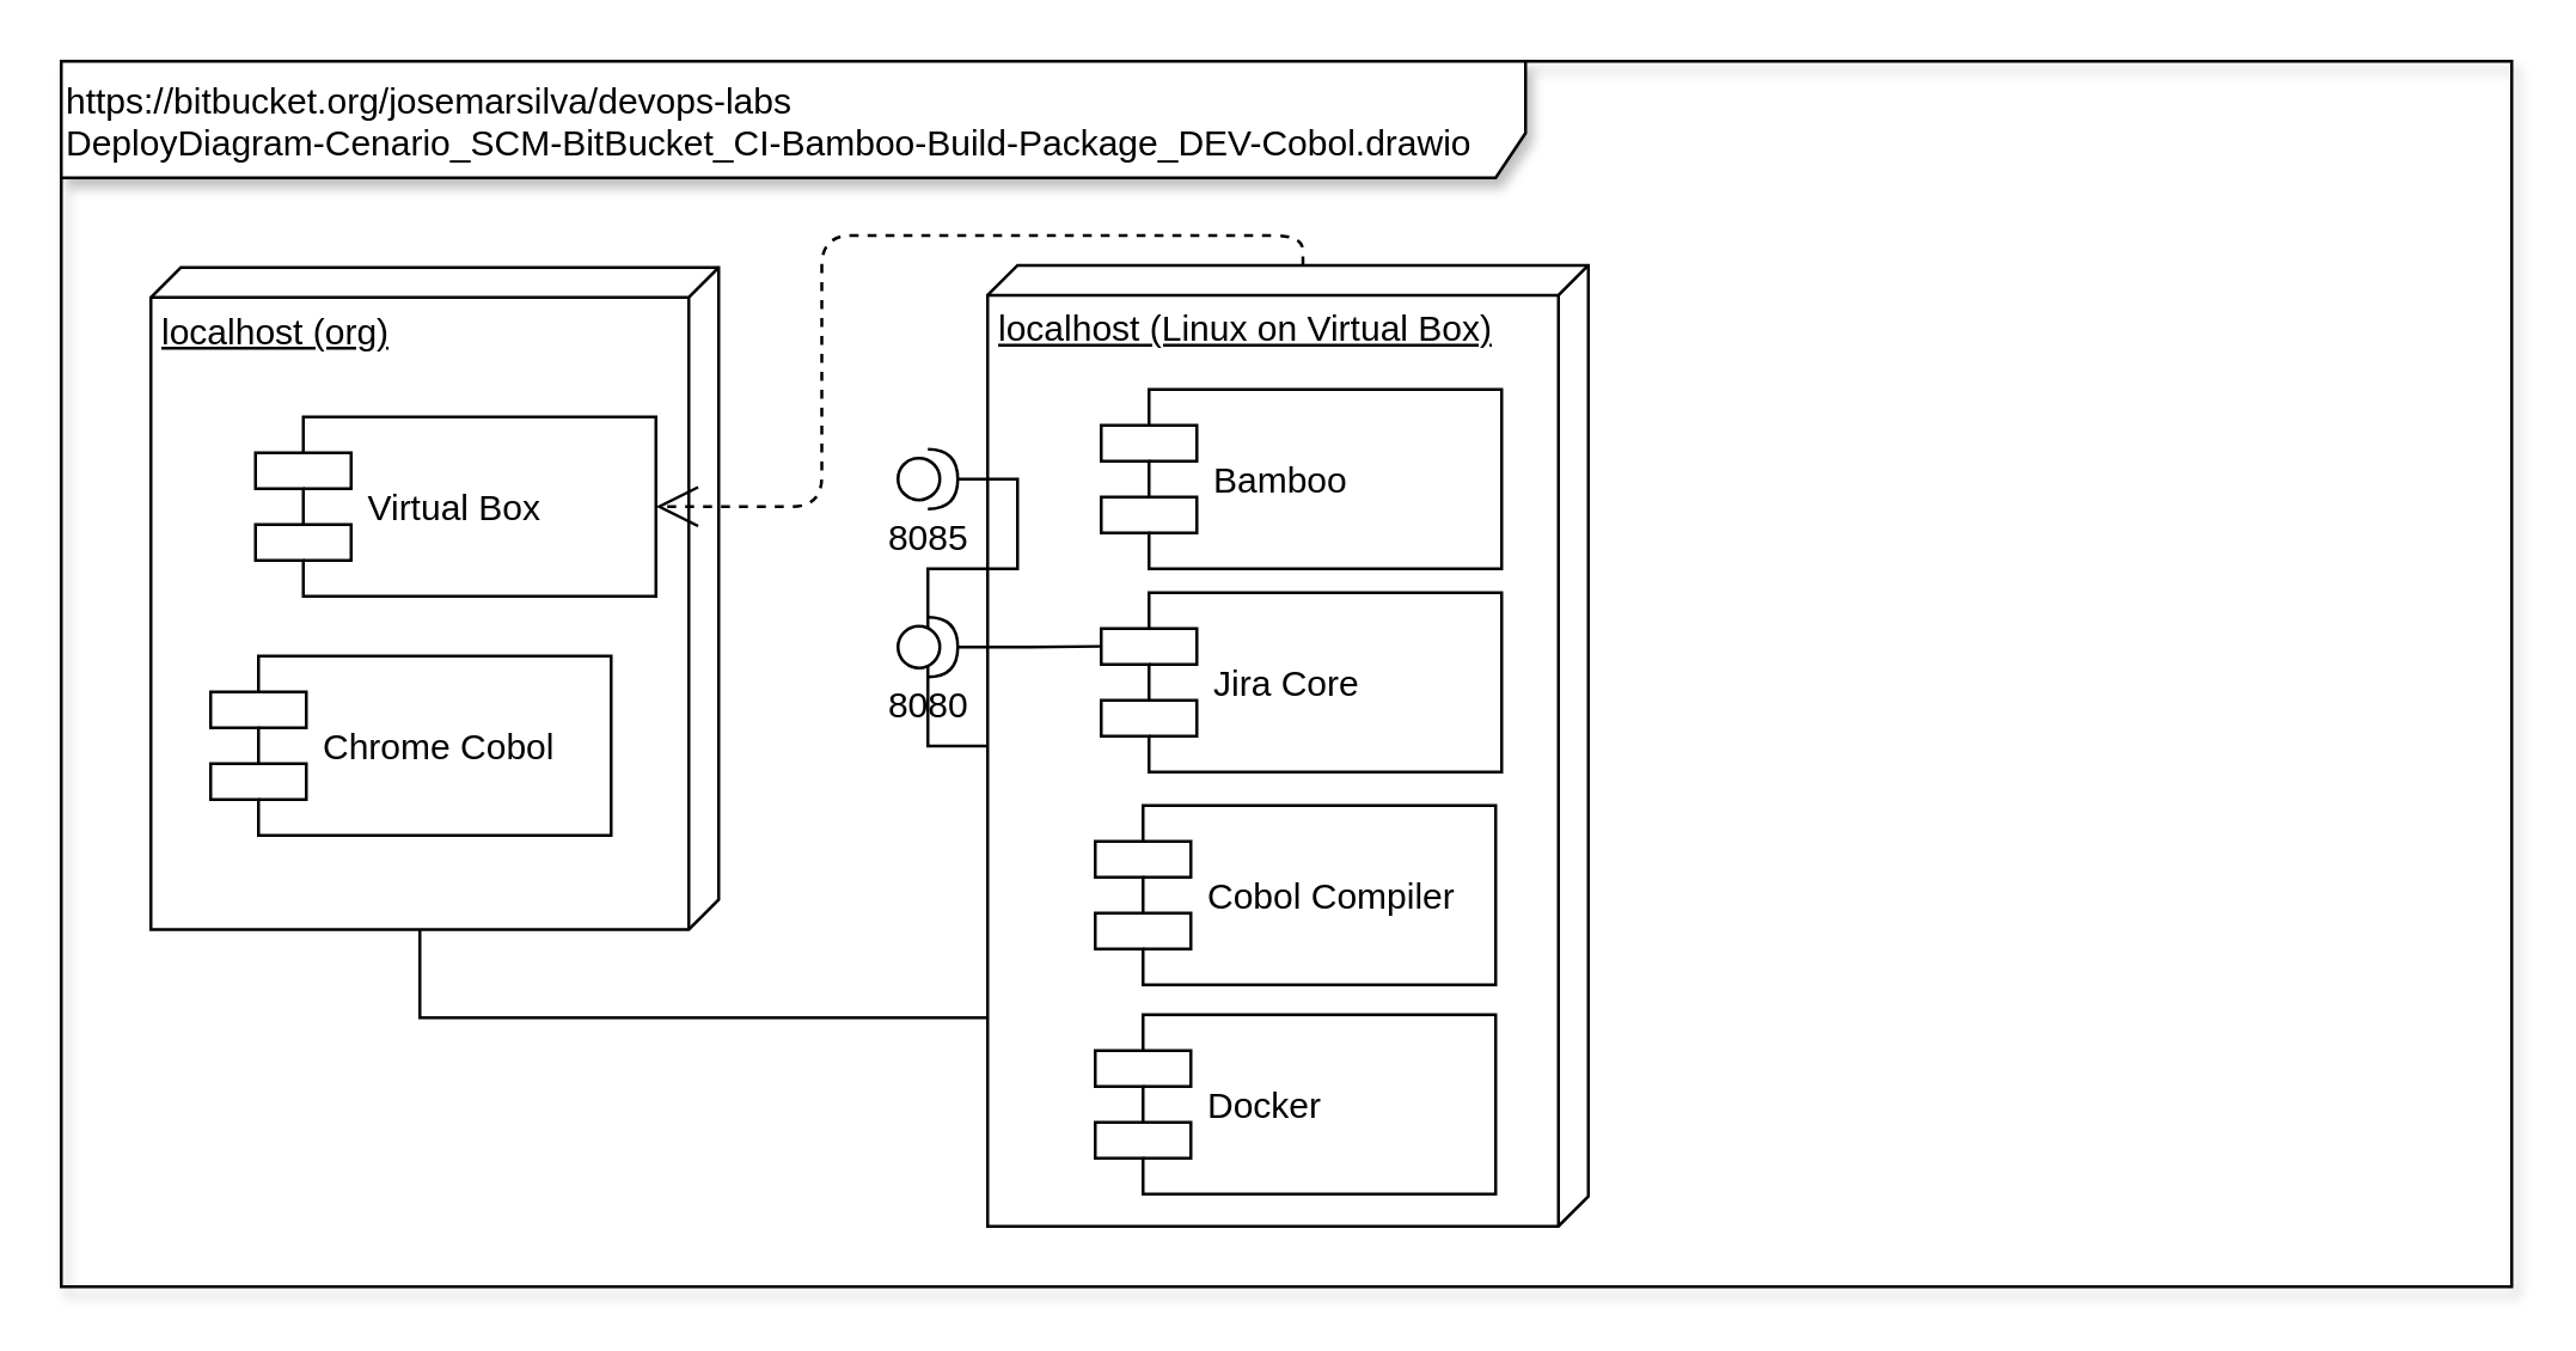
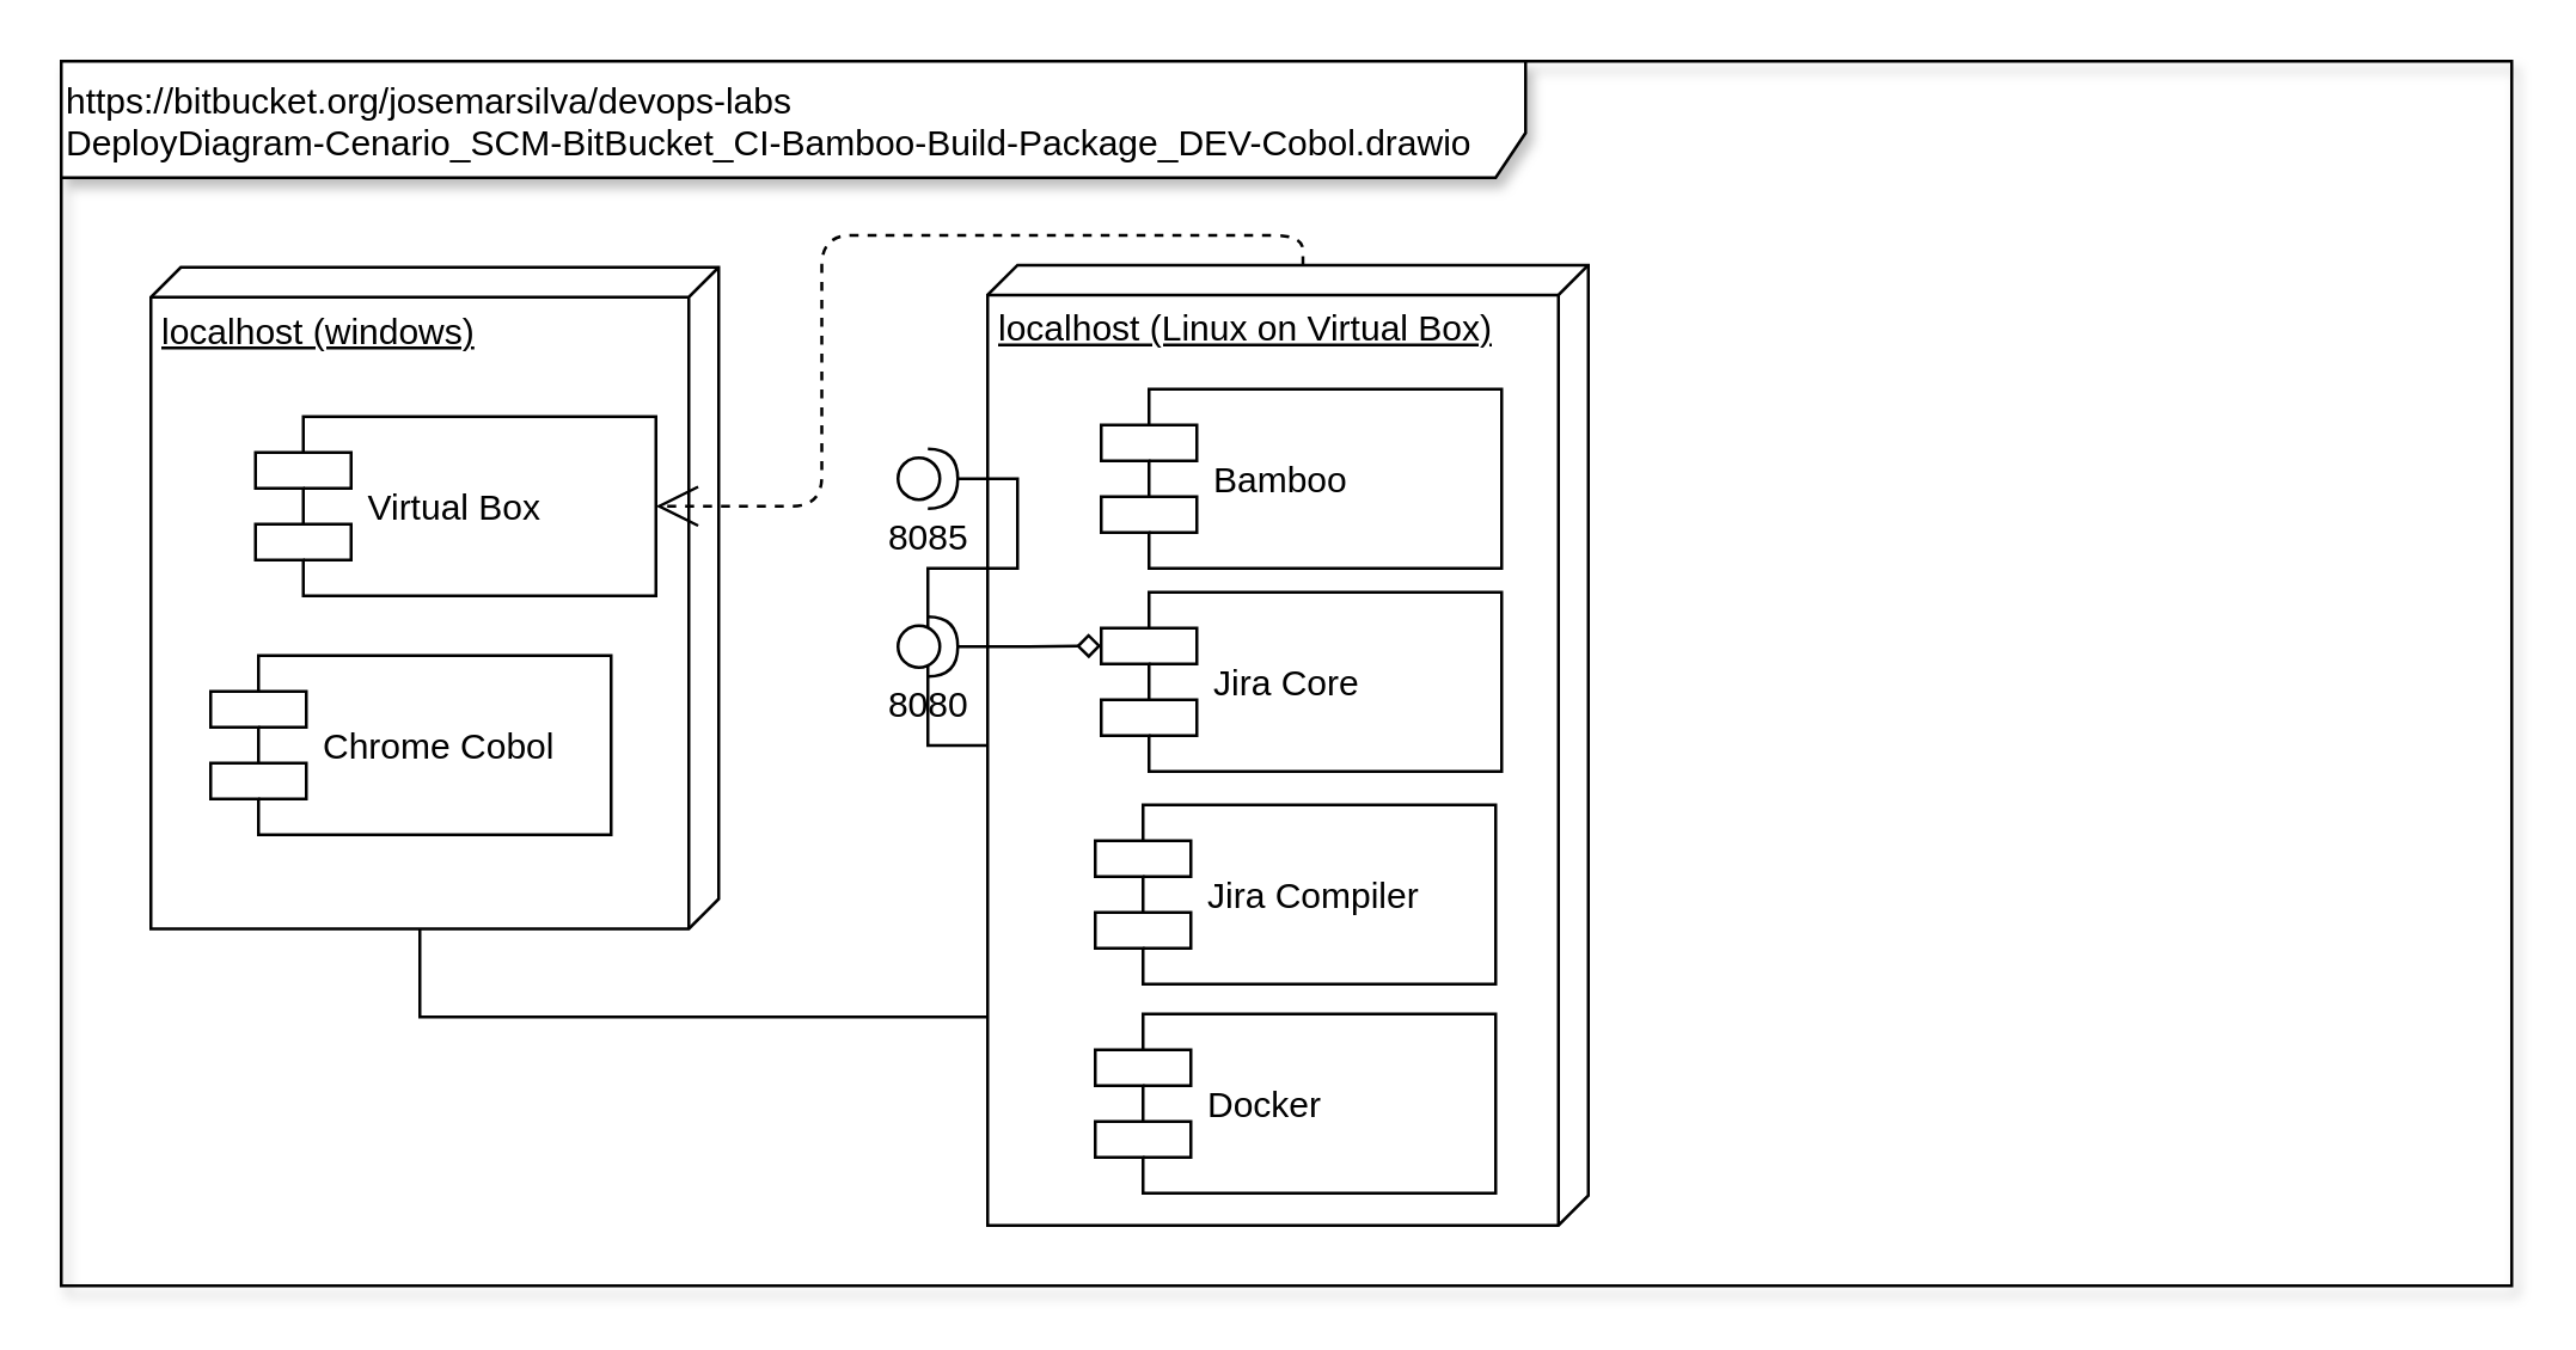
  <mxCell id="0" />
  <mxCell id="1" parent="0" />
  <mxCell id="2" value="https://bitbucket.org/josemarsilva/devops-labs&lt;br&gt;DeployDiagram-Cenario_SCM-BitBucket_CI-Bamboo-Build-Package_DEV-Cobol.drawio" style="shape=umlFrame;whiteSpace=wrap;html=1;shadow=1;width=490;height=39;align=left;verticalAlign=top;" parent="1" vertex="1"><mxGeometry y="20" width="820" height="410" as="geometry" x="20" /></mxCell>
  <mxCell id="3" style="rounded=0;orthogonalLoop=1;jettySize=auto;html=1;entryX=0.783;entryY=0.99;entryDx=0;entryDy=0;entryPerimeter=0;endArrow=none;endFill=0;exitX=0;exitY=0;exitDx=221.5;exitDy=100;exitPerimeter=0;edgeStyle=orthogonalEdgeStyle;" parent="1" source="4" target="6" edge="1"><mxGeometry relative="1" as="geometry"><mxPoint x="257" y="290.856" as="sourcePoint" /></mxGeometry></mxCell>
- <mxCell id="4" value="localhost (org)" style="verticalAlign=top;align=left;spacingTop=8;spacingLeft=2;spacingRight=12;shape=cube;size=10;direction=south;fontStyle=4;html=1;" parent="1" vertex="1"><mxGeometry x="50" y="89" width="190" height="221.5" as="geometry" /></mxCell>
+ <mxCell id="4" value="localhost (windows)" style="verticalAlign=top;align=left;spacingTop=8;spacingLeft=2;spacingRight=12;shape=cube;size=10;direction=south;fontStyle=4;html=1;" parent="1" vertex="1"><mxGeometry x="50" y="89" width="190" height="221.5" as="geometry" /></mxCell>
  <mxCell id="5" value="Virtual Box" style="shape=component;align=left;spacingLeft=36;" parent="1" vertex="1"><mxGeometry x="85" y="139" width="134" height="60" as="geometry" /></mxCell>
  <mxCell id="6" value="localhost (Linux on Virtual Box)" style="verticalAlign=top;align=left;spacingTop=8;spacingLeft=2;spacingRight=12;shape=cube;size=10;direction=south;fontStyle=4;html=1;" parent="1" vertex="1"><mxGeometry x="330" y="88.25" width="201" height="321.5" as="geometry" /></mxCell>
  <mxCell id="7" value="Docker" style="shape=component;align=left;spacingLeft=36;" parent="1" vertex="1"><mxGeometry x="366" y="339" width="134" height="60" as="geometry" /></mxCell>
  <mxCell id="8" value="" style="endArrow=open;endSize=12;dashed=1;html=1;exitX=0;exitY=0;exitDx=0;exitDy=95.5;exitPerimeter=0;entryX=1;entryY=0.5;entryDx=0;entryDy=0;edgeStyle=orthogonalEdgeStyle;" parent="1" source="6" target="5" edge="1"><mxGeometry width="160" relative="1" as="geometry"><mxPoint x="200" y="369" as="sourcePoint" /><mxPoint x="360" y="369" as="targetPoint" /></mxGeometry></mxCell>
  <mxCell id="9" value="Chrome Cobol" style="shape=component;align=left;spacingLeft=36;" parent="1" vertex="1"><mxGeometry x="70" y="219" width="134" height="60" as="geometry" /></mxCell>
  <mxCell id="10" value="Bamboo" style="shape=component;align=left;spacingLeft=36;" parent="1" vertex="1"><mxGeometry x="368" y="129.75" width="134" height="60" as="geometry" /></mxCell>
  <mxCell id="11" style="edgeStyle=orthogonalEdgeStyle;rounded=0;orthogonalLoop=1;jettySize=auto;html=1;endArrow=none;endFill=0;exitX=1;exitY=0.5;exitDx=0;exitDy=0;exitPerimeter=0;" parent="1" source="12" target="6" edge="1"><mxGeometry relative="1" as="geometry"><mxPoint x="310" y="159.75" as="sourcePoint" /></mxGeometry></mxCell>
  <mxCell id="12" value="8085" style="shape=providedRequiredInterface;html=1;verticalLabelPosition=bottom;" parent="1" vertex="1"><mxGeometry x="300" y="149.75" width="20" height="20" as="geometry" /></mxCell>
  <mxCell id="13" value="Jira Core" style="shape=component;align=left;spacingLeft=36;" parent="1" vertex="1"><mxGeometry x="368" y="197.75" width="134" height="60" as="geometry" /></mxCell>
- <mxCell id="14" style="edgeStyle=orthogonalEdgeStyle;rounded=0;orthogonalLoop=1;jettySize=auto;html=1;endArrow=none;endFill=0;exitX=1;exitY=0.5;exitDx=0;exitDy=0;exitPerimeter=0;entryX=0;entryY=0.3;entryDx=0;entryDy=0;" parent="1" source="15" target="13" edge="1"><mxGeometry relative="1" as="geometry"><mxPoint x="310" y="224.25" as="sourcePoint" /><mxPoint x="300" y="499" as="targetPoint" /></mxGeometry></mxCell>
+ <mxCell id="14" style="edgeStyle=orthogonalEdgeStyle;rounded=0;orthogonalLoop=1;jettySize=auto;html=1;endArrow=diamond;endFill=0;exitX=1;exitY=0.5;exitDx=0;exitDy=0;exitPerimeter=0;entryX=0;entryY=0.3;entryDx=0;entryDy=0;" parent="1" source="15" target="13" edge="1"><mxGeometry relative="1" as="geometry"><mxPoint x="310" y="224.25" as="sourcePoint" /><mxPoint x="300" y="499" as="targetPoint" /></mxGeometry></mxCell>
  <mxCell id="15" value="8080" style="shape=providedRequiredInterface;html=1;verticalLabelPosition=bottom;" parent="1" vertex="1"><mxGeometry x="300" y="206" width="20" height="20" as="geometry" /></mxCell>
- <mxCell id="16" value="Cobol Compiler" style="shape=component;align=left;spacingLeft=36;" parent="1" vertex="1"><mxGeometry x="366" y="269" width="134" height="60" as="geometry" /></mxCell>
+ <mxCell id="16" value="Jira Compiler" style="shape=component;align=left;spacingLeft=36;" parent="1" vertex="1"><mxGeometry x="366" y="269" width="134" height="60" as="geometry" /></mxCell>
  <mxCell id="17" value="Untitled Layer" parent="0" />
